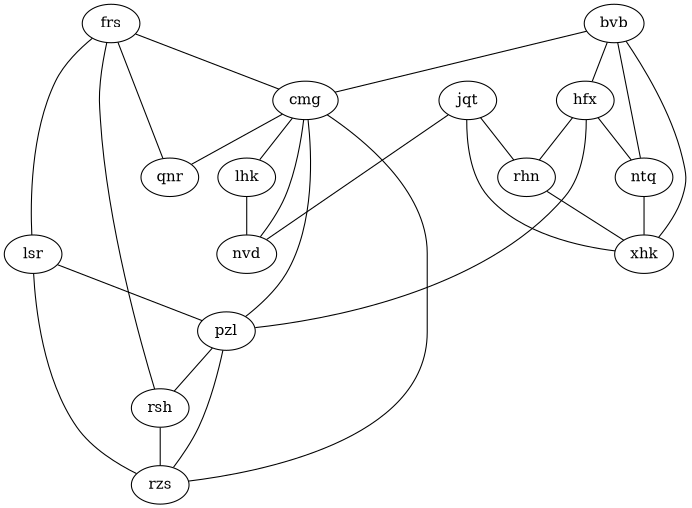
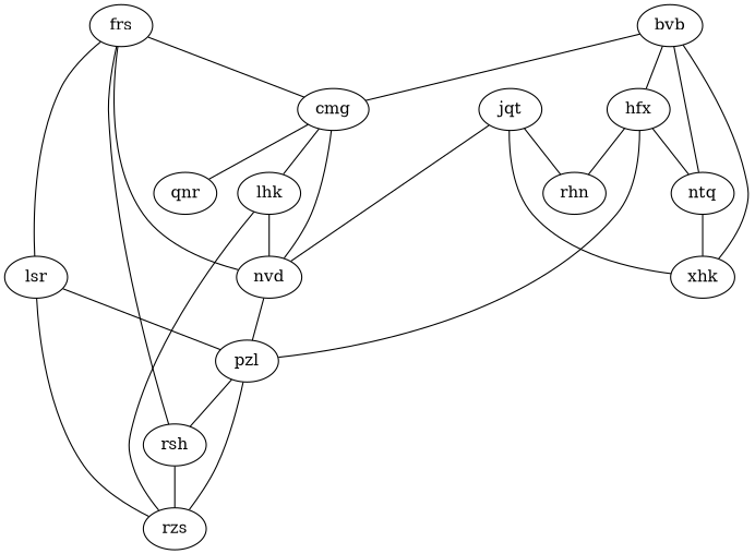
  graph {
    frs
    lsr
    qnr
    rsh
    cmg
    rzs
    pzl
    lhk
    nvd
    hfx
    rhn
    ntq
    xhk
    jqt
    bvb
    frs -- lsr
-   frs -- qnr
+   frs -- nvd
    frs -- rsh
    frs -- cmg
    lsr -- rzs
    lsr -- pzl
    rsh -- rzs
    cmg -- qnr
-   cmg -- rzs
+   lhk -- rzs
    cmg -- lhk
    cmg -- nvd
    pzl -- rsh
    pzl -- rzs
    lhk -- nvd
-   cmg -- pzl
+   nvd -- pzl
    hfx -- pzl
    hfx -- rhn
    hfx -- ntq
-   rhn -- xhk
    ntq -- xhk
    jqt -- nvd
    jqt -- rhn
    jqt -- xhk
    bvb -- cmg
    bvb -- hfx
    bvb -- ntq
    bvb -- xhk
  }
